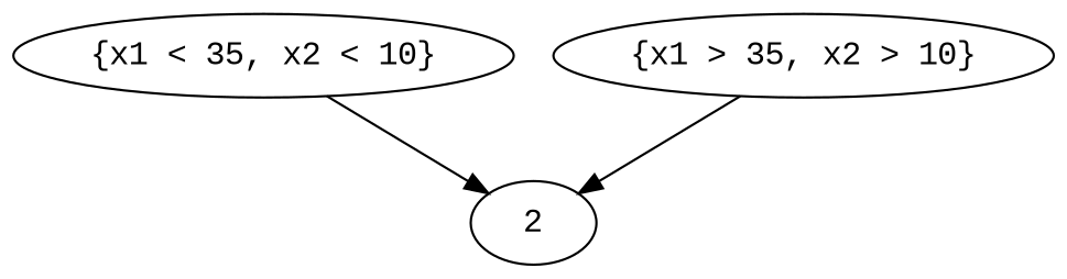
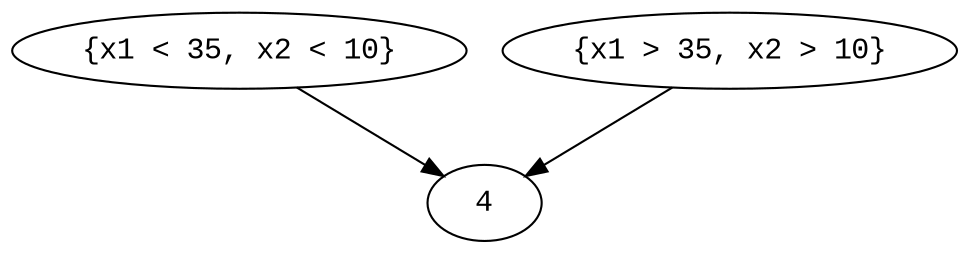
  digraph {
    fontname="Liberation Mono"
    node [fontname="Liberation Mono" init=0 match=0]
    edge [fontname="Liberation Mono"]
    n1 [init=1 label="{x1 < 35, x2 < 10}"]
-   2 [match=1]
+   2 [match=1 label=4]
    n3 [label="{x1 > 35, x2 > 10}"]
    n1 -> 2 [guard="{x0 < 10}"]
    n3 -> 2 [guard="{x0 < 150}"]
  }
